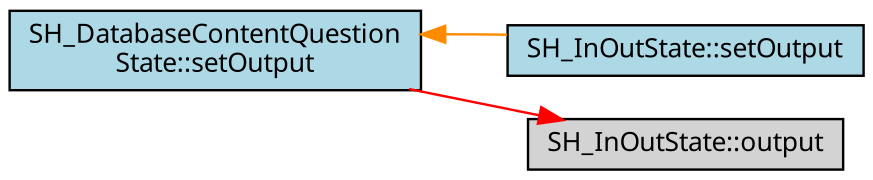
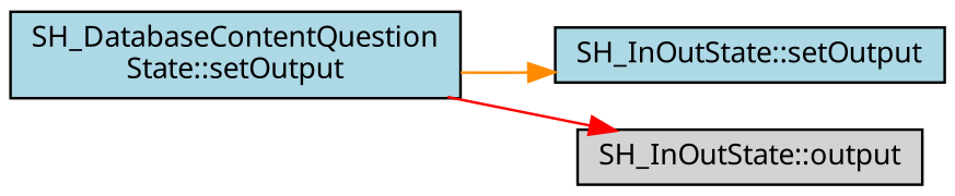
  digraph {
    rankdir=LR
    node [color=black fillcolor=lightblue fontname=Verdana fontsize=11 shape=record style=filled]
    edge [fontname=Verdana fontsize=11 labelfontname=Verdana labelfontsize=11 style=solid]
    n1 [fontcolor=black height=0.2 label="SH_DatabaseContentQuestion\lState::setOutput" width=0.4]
    n2 [height=0.2 label="SH_InOutState::setOutput" width=0.4]
    n3 [fillcolor=lightgrey height=0.2 label="SH_InOutState::output" width=0.4]
-   n2 -> n1 [color=darkorange]
+   n1 -> n2 [color=darkorange]
    n1 -> n3 [color=red]
  }
